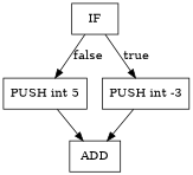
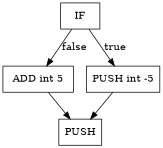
  digraph {
    node [shape=rectangle]
    n1 [label=IF]
-   n2 [label="PUSH int 5"]
-   n3 [label="PUSH int -3"]
-   n4 [label=ADD]
+   n2 [label="ADD int 5"]
+   n3 [label="PUSH int -5"]
+   n4 [label=PUSH]
    n1 -> n2 [label=false]
    n1 -> n3 [label=true]
    n2 -> n4
    n3 -> n4
  }
